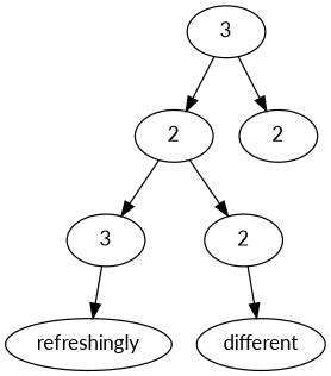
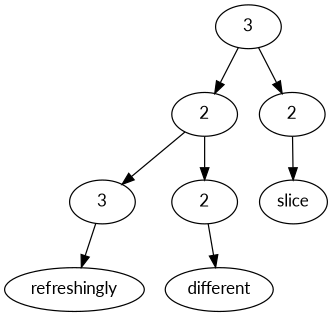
  digraph {
    fontname=Lato
    node [fontname=Lato]
    edge [fontname=Lato]
    n1 [label=3]
    n2 [label=2]
    n3 [label=2]
    n4 [label=3]
    n5 [label=2]
+   n6 [label=slice]
    n7 [label=refreshingly]
    n8 [label=different]
    n1 -> n2
    n1 -> n3
    n2 -> n4
    n2 -> n5
+   n3 -> n6
    n4 -> n7
    n5 -> n8
  }
